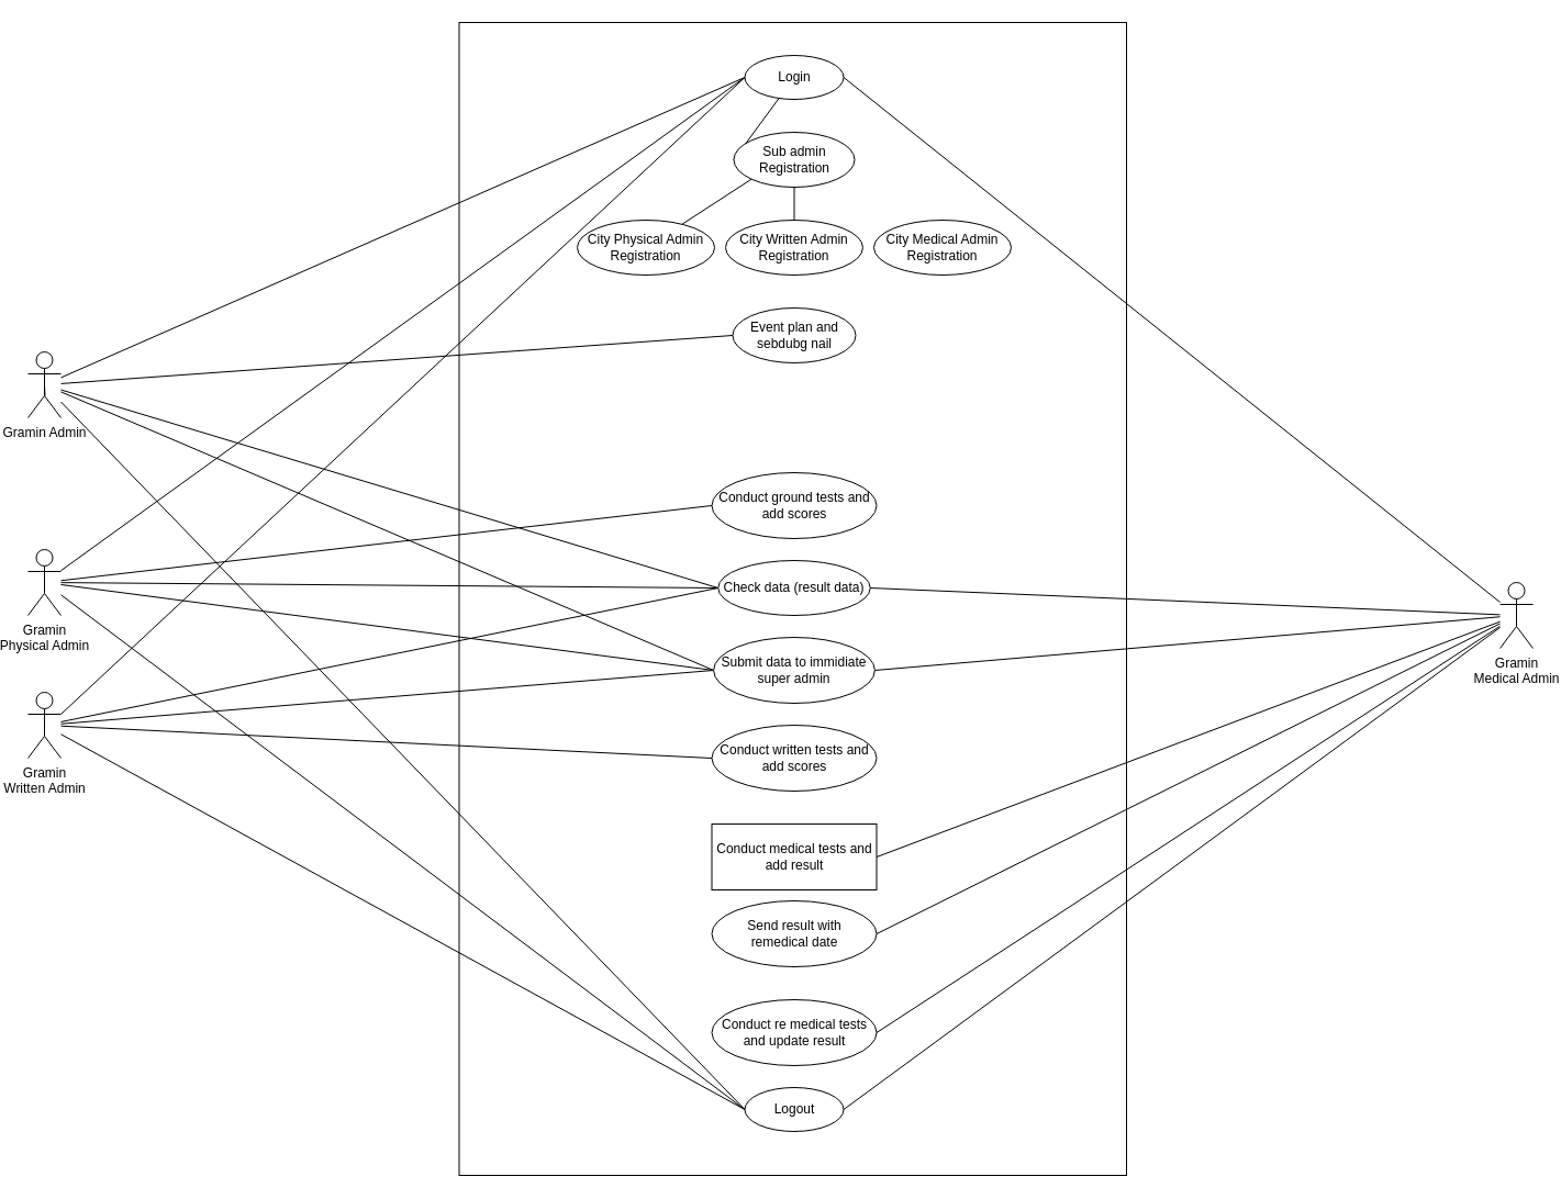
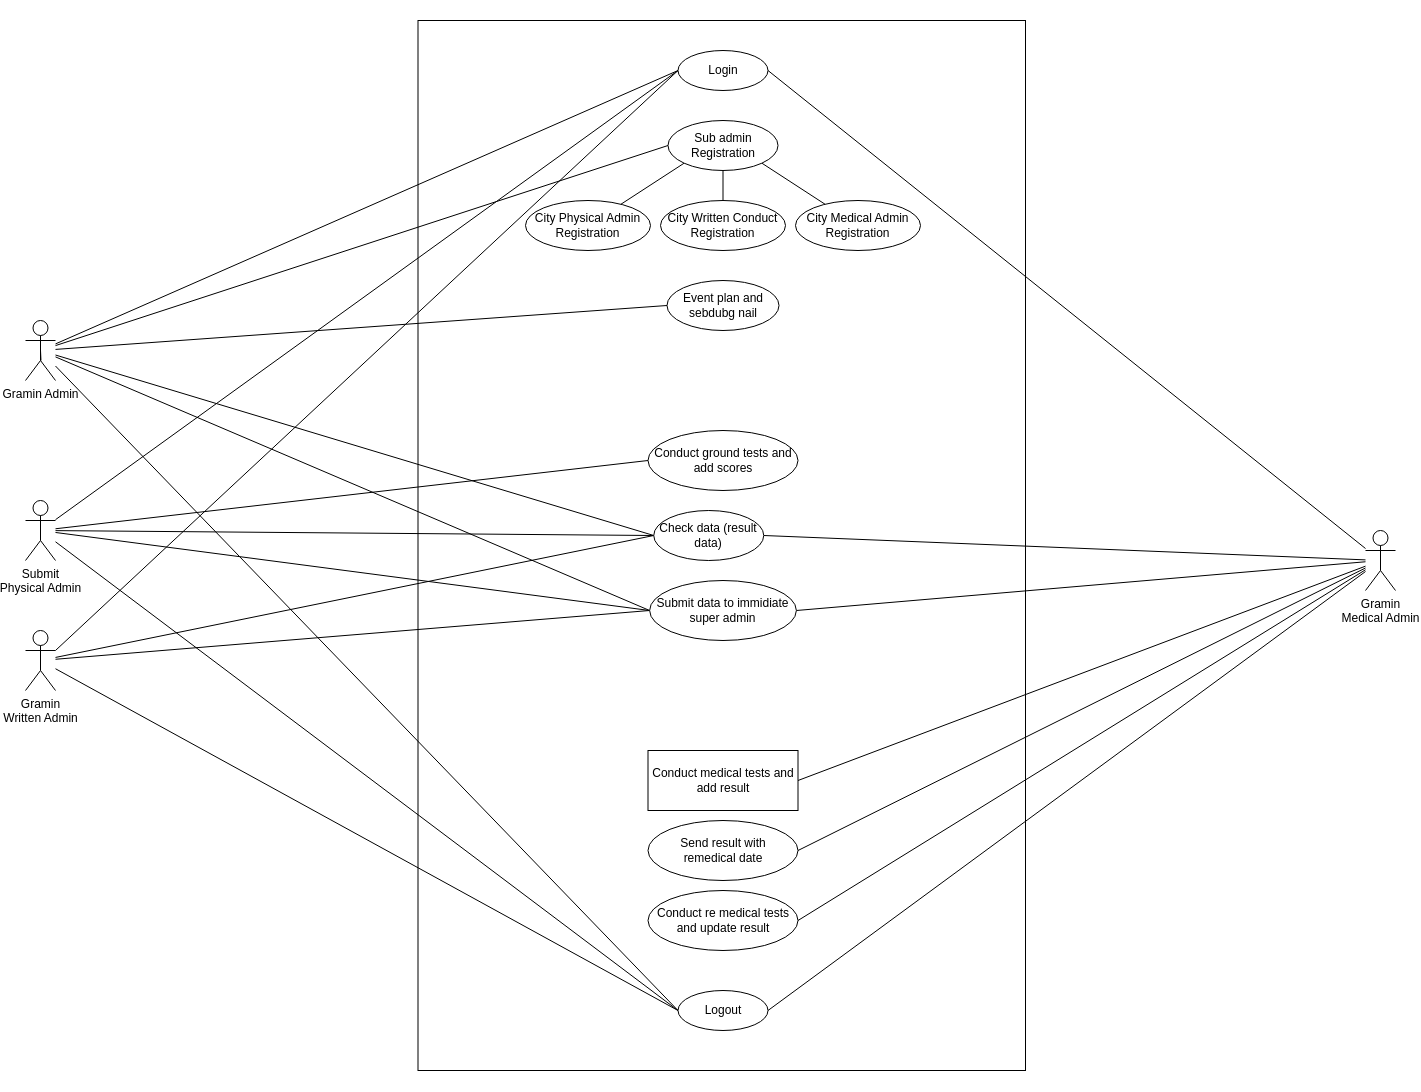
  <mxCell id="0" />
  <mxCell id="1" parent="0" />
  <mxCell id="2" value="" style="rounded=0;whiteSpace=wrap;html=1;" parent="1" vertex="1"><mxGeometry x="412.5" y="20" width="607.5" height="1050" as="geometry" /></mxCell>
  <mxCell id="3" style="rounded=0;orthogonalLoop=1;jettySize=auto;html=1;entryX=0;entryY=0.5;entryDx=0;entryDy=0;endArrow=none;endFill=0;" parent="1" source="4" target="8" edge="1"><mxGeometry relative="1" as="geometry" /></mxCell>
  <mxCell id="4" value="Gramin Admin" style="shape=umlActor;verticalLabelPosition=bottom;verticalAlign=top;html=1;outlineConnect=0;" parent="1" vertex="1"><mxGeometry x="20" y="320" width="30" height="60" as="geometry" /></mxCell>
  <mxCell id="5" style="edgeStyle=none;rounded=0;orthogonalLoop=1;jettySize=auto;html=1;exitX=0;exitY=0.5;exitDx=0;exitDy=0;endArrow=none;endFill=0;" parent="1" source="8" target="30" edge="1"><mxGeometry relative="1" as="geometry" /></mxCell>
  <mxCell id="6" style="edgeStyle=none;rounded=0;orthogonalLoop=1;jettySize=auto;html=1;exitX=0;exitY=0.5;exitDx=0;exitDy=0;entryX=1;entryY=0.333;entryDx=0;entryDy=0;entryPerimeter=0;endArrow=none;endFill=0;" parent="1" source="8" target="46" edge="1"><mxGeometry relative="1" as="geometry" /></mxCell>
  <mxCell id="7" style="edgeStyle=none;rounded=0;orthogonalLoop=1;jettySize=auto;html=1;exitX=1;exitY=0.5;exitDx=0;exitDy=0;endArrow=none;endFill=0;" parent="1" source="8" target="47" edge="1"><mxGeometry relative="1" as="geometry" /></mxCell>
  <mxCell id="8" value="Login" style="ellipse;whiteSpace=wrap;html=1;" parent="1" vertex="1"><mxGeometry x="672.5" y="50" width="90" height="40" as="geometry" /></mxCell>
  <mxCell id="9" style="rounded=0;orthogonalLoop=1;jettySize=auto;html=1;exitX=0;exitY=1;exitDx=0;exitDy=0;endArrow=none;endFill=0;" parent="1" source="13" target="22" edge="1"><mxGeometry relative="1" as="geometry" /></mxCell>
  <mxCell id="10" style="edgeStyle=none;rounded=0;orthogonalLoop=1;jettySize=auto;html=1;exitX=0.5;exitY=1;exitDx=0;exitDy=0;entryX=0.5;entryY=0;entryDx=0;entryDy=0;endArrow=none;endFill=0;" parent="1" source="13" target="23" edge="1"><mxGeometry relative="1" as="geometry" /></mxCell>
- <mxCell id="12" style="edgeStyle=none;rounded=0;orthogonalLoop=1;jettySize=auto;html=1;exitX=0;exitY=0.5;exitDx=0;exitDy=0;endArrow=none;endFill=0;" parent="1" source="13" target="8" edge="1"><mxGeometry relative="1" as="geometry" /></mxCell>
+ <mxCell id="11" style="edgeStyle=none;rounded=0;orthogonalLoop=1;jettySize=auto;html=1;exitX=1;exitY=1;exitDx=0;exitDy=0;endArrow=none;endFill=0;" parent="1" source="13" target="29" edge="1"><mxGeometry relative="1" as="geometry" /></mxCell>
+ <mxCell id="12" style="edgeStyle=none;rounded=0;orthogonalLoop=1;jettySize=auto;html=1;exitX=0;exitY=0.5;exitDx=0;exitDy=0;endArrow=none;endFill=0;" parent="1" source="13" target="4" edge="1"><mxGeometry relative="1" as="geometry" /></mxCell>
  <mxCell id="13" value="Sub admin&lt;br&gt;Registration" style="ellipse;whiteSpace=wrap;html=1;" parent="1" vertex="1"><mxGeometry x="662.5" y="120" width="110" height="50" as="geometry" /></mxCell>
  <mxCell id="14" style="edgeStyle=none;rounded=0;orthogonalLoop=1;jettySize=auto;html=1;exitX=0;exitY=0.5;exitDx=0;exitDy=0;endArrow=none;endFill=0;" parent="1" source="15" target="4" edge="1"><mxGeometry relative="1" as="geometry" /></mxCell>
  <mxCell id="15" value="Event plan and sebdubg nail" style="ellipse;whiteSpace=wrap;html=1;" parent="1" vertex="1"><mxGeometry x="661.5" y="280" width="112" height="50" as="geometry" /></mxCell>
  <mxCell id="16" style="edgeStyle=none;rounded=0;orthogonalLoop=1;jettySize=auto;html=1;exitX=0;exitY=0.5;exitDx=0;exitDy=0;endArrow=none;endFill=0;" parent="1" source="20" target="30" edge="1"><mxGeometry relative="1" as="geometry" /></mxCell>
  <mxCell id="17" style="edgeStyle=none;rounded=0;orthogonalLoop=1;jettySize=auto;html=1;exitX=0;exitY=0.5;exitDx=0;exitDy=0;endArrow=none;endFill=0;" parent="1" source="20" target="4" edge="1"><mxGeometry relative="1" as="geometry" /></mxCell>
  <mxCell id="18" style="edgeStyle=none;rounded=0;orthogonalLoop=1;jettySize=auto;html=1;exitX=0;exitY=0.5;exitDx=0;exitDy=0;endArrow=none;endFill=0;" parent="1" source="20" target="46" edge="1"><mxGeometry relative="1" as="geometry" /></mxCell>
  <mxCell id="19" style="edgeStyle=none;rounded=0;orthogonalLoop=1;jettySize=auto;html=1;exitX=1;exitY=0.5;exitDx=0;exitDy=0;endArrow=none;endFill=0;" parent="1" source="20" target="47" edge="1"><mxGeometry relative="1" as="geometry" /></mxCell>
  <mxCell id="20" value="Submit data to immidiate super admin" style="ellipse;whiteSpace=wrap;html=1;" parent="1" vertex="1"><mxGeometry x="644.13" y="580" width="146.75" height="60" as="geometry" /></mxCell>
  <mxCell id="21" style="edgeStyle=none;rounded=0;orthogonalLoop=1;jettySize=auto;html=1;exitX=0.5;exitY=0.5;exitDx=0;exitDy=0;exitPerimeter=0;entryX=0.516;entryY=0.667;entryDx=0;entryDy=0;entryPerimeter=0;startArrow=none;startFill=0;endArrow=none;endFill=0;" parent="1" source="4" target="4" edge="1"><mxGeometry relative="1" as="geometry" /></mxCell>
  <mxCell id="22" value="City Physical Admin&lt;br&gt;Registration" style="ellipse;whiteSpace=wrap;html=1;" parent="1" vertex="1"><mxGeometry x="520" y="200" width="125" height="50" as="geometry" /></mxCell>
- <mxCell id="23" value="City Written Admin&lt;br&gt;Registration" style="ellipse;whiteSpace=wrap;html=1;" parent="1" vertex="1"><mxGeometry x="655" y="200" width="125" height="50" as="geometry" /></mxCell>
+ <mxCell id="23" value="City Written Conduct&lt;br&gt;Registration" style="ellipse;whiteSpace=wrap;html=1;" parent="1" vertex="1"><mxGeometry x="655" y="200" width="125" height="50" as="geometry" /></mxCell>
  <mxCell id="24" style="edgeStyle=none;rounded=0;orthogonalLoop=1;jettySize=auto;html=1;exitX=1;exitY=0.5;exitDx=0;exitDy=0;endArrow=none;endFill=0;" parent="1" source="28" target="47" edge="1"><mxGeometry relative="1" as="geometry" /></mxCell>
  <mxCell id="25" style="edgeStyle=none;rounded=0;orthogonalLoop=1;jettySize=auto;html=1;exitX=0;exitY=0.5;exitDx=0;exitDy=0;endArrow=none;endFill=0;" parent="1" source="28" target="46" edge="1"><mxGeometry relative="1" as="geometry" /></mxCell>
  <mxCell id="26" style="edgeStyle=none;rounded=0;orthogonalLoop=1;jettySize=auto;html=1;exitX=0;exitY=0.5;exitDx=0;exitDy=0;endArrow=none;endFill=0;" parent="1" source="28" target="4" edge="1"><mxGeometry relative="1" as="geometry"><mxPoint x="260" y="370" as="targetPoint" /></mxGeometry></mxCell>
  <mxCell id="27" style="edgeStyle=none;rounded=0;orthogonalLoop=1;jettySize=auto;html=1;exitX=0;exitY=0.5;exitDx=0;exitDy=0;endArrow=none;endFill=0;" parent="1" source="28" target="30" edge="1"><mxGeometry relative="1" as="geometry" /></mxCell>
  <mxCell id="28" value="Logout" style="ellipse;whiteSpace=wrap;html=1;" parent="1" vertex="1"><mxGeometry x="672.51" y="990" width="90" height="40" as="geometry" /></mxCell>
  <mxCell id="29" value="City Medical Admin Registration" style="ellipse;whiteSpace=wrap;html=1;" parent="1" vertex="1"><mxGeometry x="790" y="200" width="125" height="50" as="geometry" /></mxCell>
- <mxCell id="30" value="Gramin&lt;br&gt;Physical Admin" style="shape=umlActor;verticalLabelPosition=bottom;verticalAlign=top;html=1;outlineConnect=0;" parent="1" vertex="1"><mxGeometry x="20" y="500" width="30" height="60" as="geometry" /></mxCell>
+ <mxCell id="30" value="Submit&lt;br&gt;Physical Admin" style="shape=umlActor;verticalLabelPosition=bottom;verticalAlign=top;html=1;outlineConnect=0;" parent="1" vertex="1"><mxGeometry x="20" y="500" width="30" height="60" as="geometry" /></mxCell>
  <mxCell id="31" style="edgeStyle=none;rounded=0;orthogonalLoop=1;jettySize=auto;html=1;exitX=0;exitY=0.5;exitDx=0;exitDy=0;endArrow=none;endFill=0;" parent="1" source="32" target="30" edge="1"><mxGeometry relative="1" as="geometry" /></mxCell>
  <mxCell id="32" value="Conduct ground tests and add scores" style="ellipse;whiteSpace=wrap;html=1;" parent="1" vertex="1"><mxGeometry x="642.5" y="430" width="150" height="60" as="geometry" /></mxCell>
  <mxCell id="33" style="edgeStyle=none;rounded=0;orthogonalLoop=1;jettySize=auto;html=1;exitX=0;exitY=0.5;exitDx=0;exitDy=0;endArrow=none;endFill=0;" parent="1" source="37" target="4" edge="1"><mxGeometry relative="1" as="geometry" /></mxCell>
  <mxCell id="34" style="edgeStyle=none;rounded=0;orthogonalLoop=1;jettySize=auto;html=1;exitX=0;exitY=0.5;exitDx=0;exitDy=0;endArrow=none;endFill=0;" parent="1" source="37" target="30" edge="1"><mxGeometry relative="1" as="geometry" /></mxCell>
  <mxCell id="35" style="edgeStyle=none;rounded=0;orthogonalLoop=1;jettySize=auto;html=1;exitX=0;exitY=0.5;exitDx=0;exitDy=0;endArrow=none;endFill=0;" parent="1" source="37" target="46" edge="1"><mxGeometry relative="1" as="geometry" /></mxCell>
  <mxCell id="36" style="edgeStyle=none;rounded=0;orthogonalLoop=1;jettySize=auto;html=1;exitX=1;exitY=0.5;exitDx=0;exitDy=0;endArrow=none;endFill=0;" parent="1" source="37" target="47" edge="1"><mxGeometry relative="1" as="geometry" /></mxCell>
- <mxCell id="37" value="Check data (result data)" style="ellipse;whiteSpace=wrap;html=1;" parent="1" vertex="1"><mxGeometry x="648.25" y="510" width="138.5" height="50" as="geometry" /></mxCell>
- <mxCell id="38" style="edgeStyle=none;rounded=0;orthogonalLoop=1;jettySize=auto;html=1;exitX=0;exitY=0.5;exitDx=0;exitDy=0;endArrow=none;endFill=0;" parent="1" source="39" target="46" edge="1"><mxGeometry relative="1" as="geometry" /></mxCell>
- <mxCell id="39" value="Conduct written tests and add scores" style="ellipse;whiteSpace=wrap;html=1;" parent="1" vertex="1"><mxGeometry x="642.51" y="660" width="150" height="60" as="geometry" /></mxCell>
+ <mxCell id="37" value="Check data (result data)" style="ellipse;whiteSpace=wrap;html=1;" parent="1" vertex="1"><mxGeometry x="648.25" y="510" width="110" height="50" as="geometry" /></mxCell>
  <mxCell id="40" style="edgeStyle=none;rounded=0;orthogonalLoop=1;jettySize=auto;html=1;exitX=1;exitY=0.5;exitDx=0;exitDy=0;endArrow=none;endFill=0;" parent="1" source="41" target="47" edge="1"><mxGeometry relative="1" as="geometry" /></mxCell>
  <mxCell id="41" value="Conduct medical tests and add result" style="whiteSpace=wrap;html=1;rounded=0;" parent="1" vertex="1"><mxGeometry x="642.5" y="750" width="150" height="60" as="geometry" /></mxCell>
  <mxCell id="42" style="edgeStyle=none;rounded=0;orthogonalLoop=1;jettySize=auto;html=1;exitX=1;exitY=0.5;exitDx=0;exitDy=0;endArrow=none;endFill=0;" parent="1" source="43" target="47" edge="1"><mxGeometry relative="1" as="geometry" /></mxCell>
  <mxCell id="43" value="Send result with &lt;br&gt;remedical date" style="ellipse;whiteSpace=wrap;html=1;" parent="1" vertex="1"><mxGeometry x="642.5" y="820" width="150" height="60" as="geometry" /></mxCell>
  <mxCell id="44" style="edgeStyle=none;rounded=0;orthogonalLoop=1;jettySize=auto;html=1;exitX=1;exitY=0.5;exitDx=0;exitDy=0;endArrow=none;endFill=0;" parent="1" source="45" target="47" edge="1"><mxGeometry relative="1" as="geometry" /></mxCell>
- <mxCell id="45" value="Conduct re medical tests and update result" style="ellipse;whiteSpace=wrap;html=1;" parent="1" vertex="1"><mxGeometry x="642.5" y="910" width="150" height="60" as="geometry" /></mxCell>
+ <mxCell id="45" value="Conduct re medical tests and update result" style="ellipse;whiteSpace=wrap;html=1;" parent="1" vertex="1"><mxGeometry x="642.5" y="890" width="150" height="60" as="geometry" /></mxCell>
  <mxCell id="46" value="Gramin&lt;br&gt;Written Admin" style="shape=umlActor;verticalLabelPosition=bottom;verticalAlign=top;html=1;outlineConnect=0;" parent="1" vertex="1"><mxGeometry x="20" y="630" width="30" height="60" as="geometry" /></mxCell>
  <mxCell id="47" value="Gramin&lt;br&gt;Medical Admin" style="shape=umlActor;verticalLabelPosition=bottom;verticalAlign=top;html=1;outlineConnect=0;" parent="1" vertex="1"><mxGeometry x="1360" y="530" width="30" height="60" as="geometry" /></mxCell>
